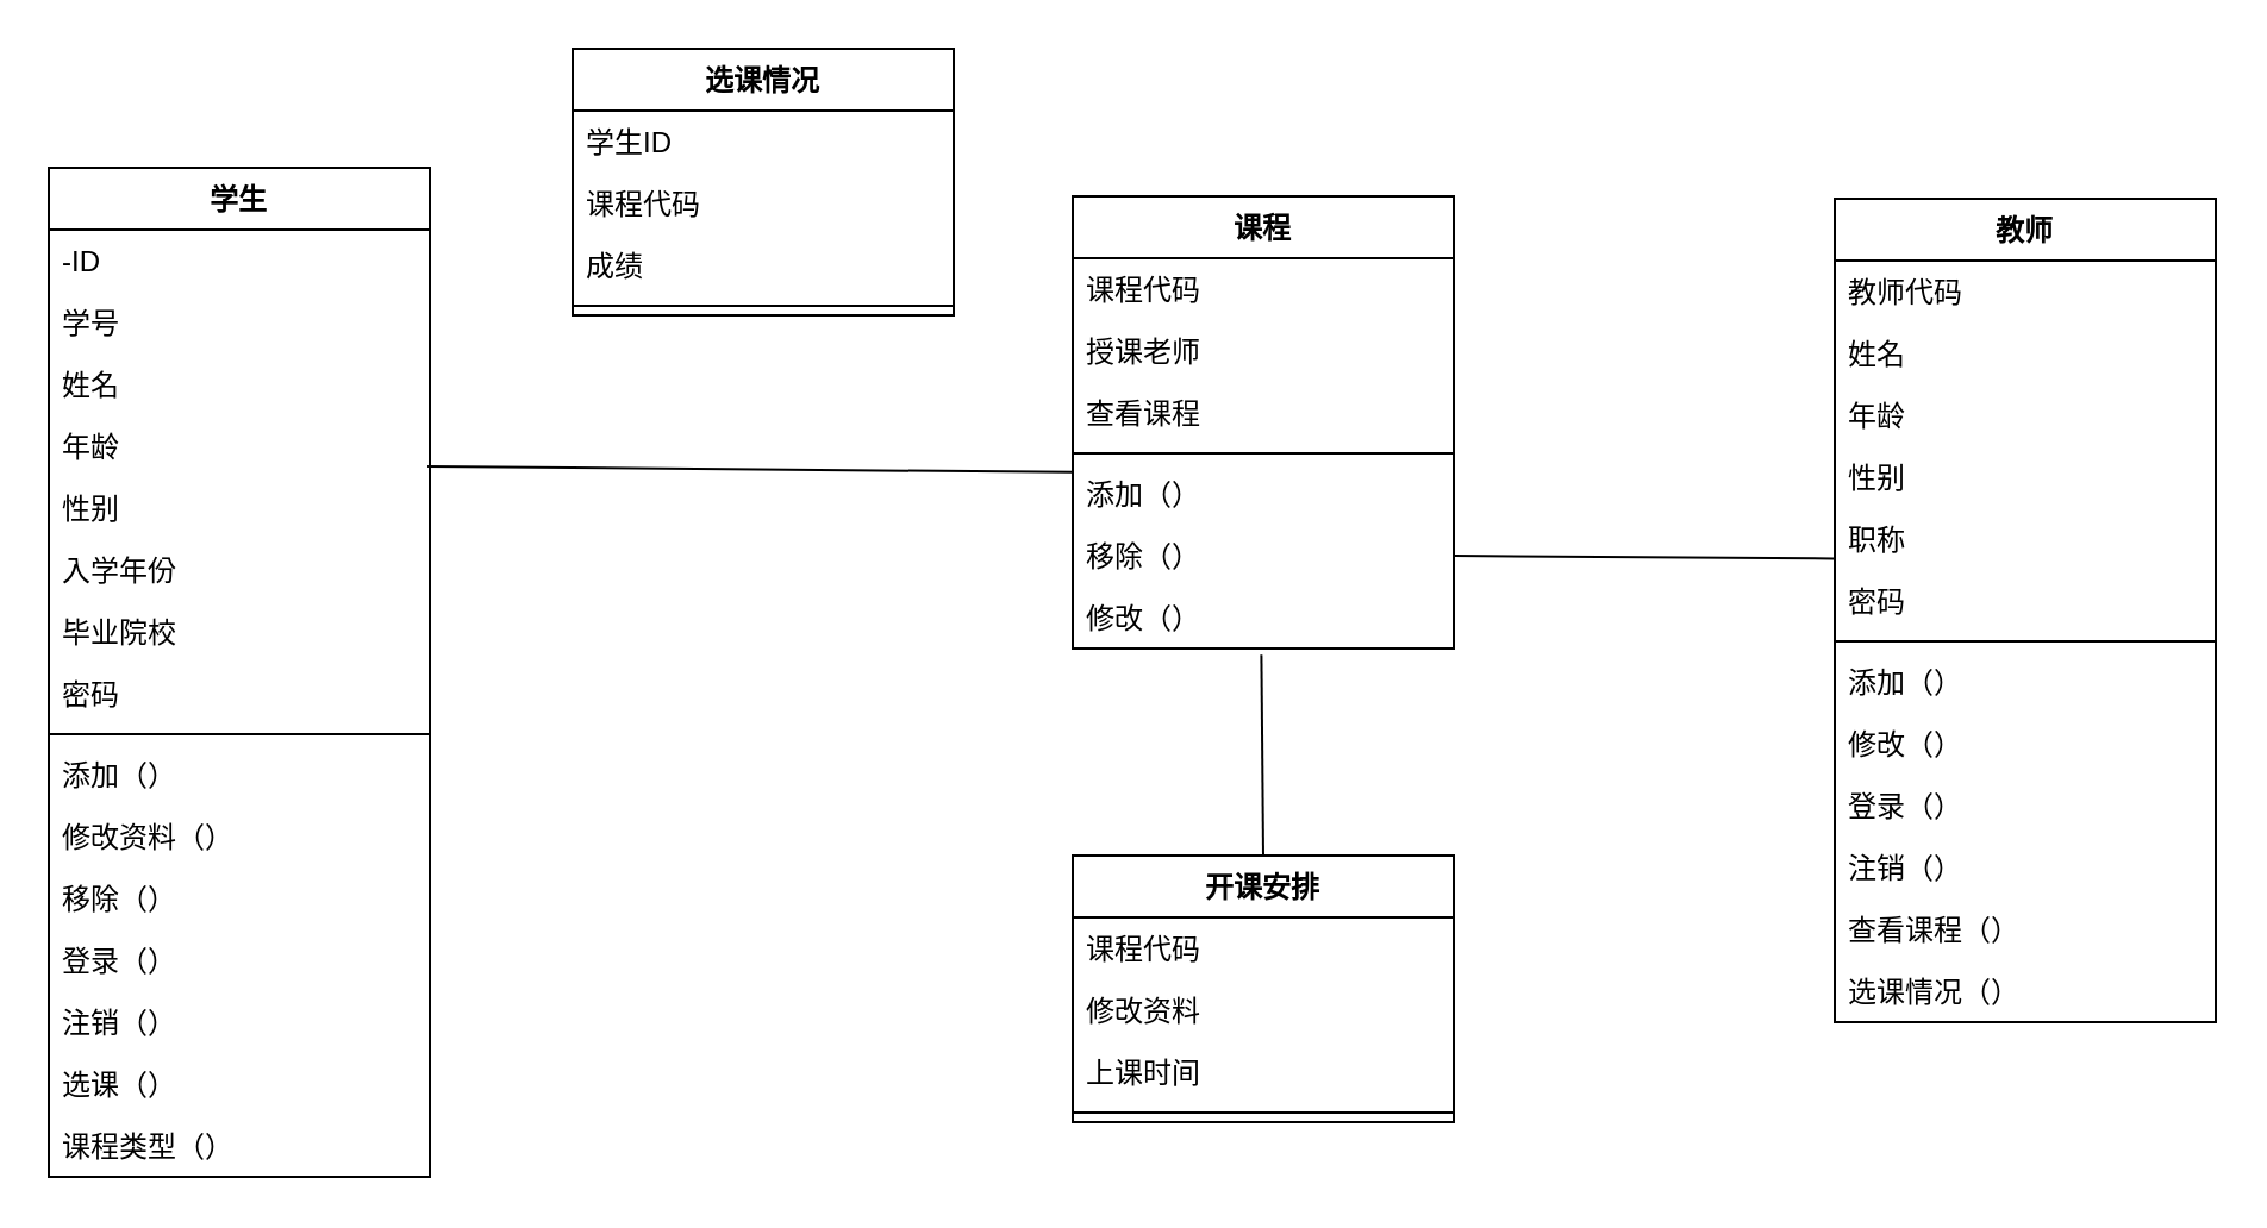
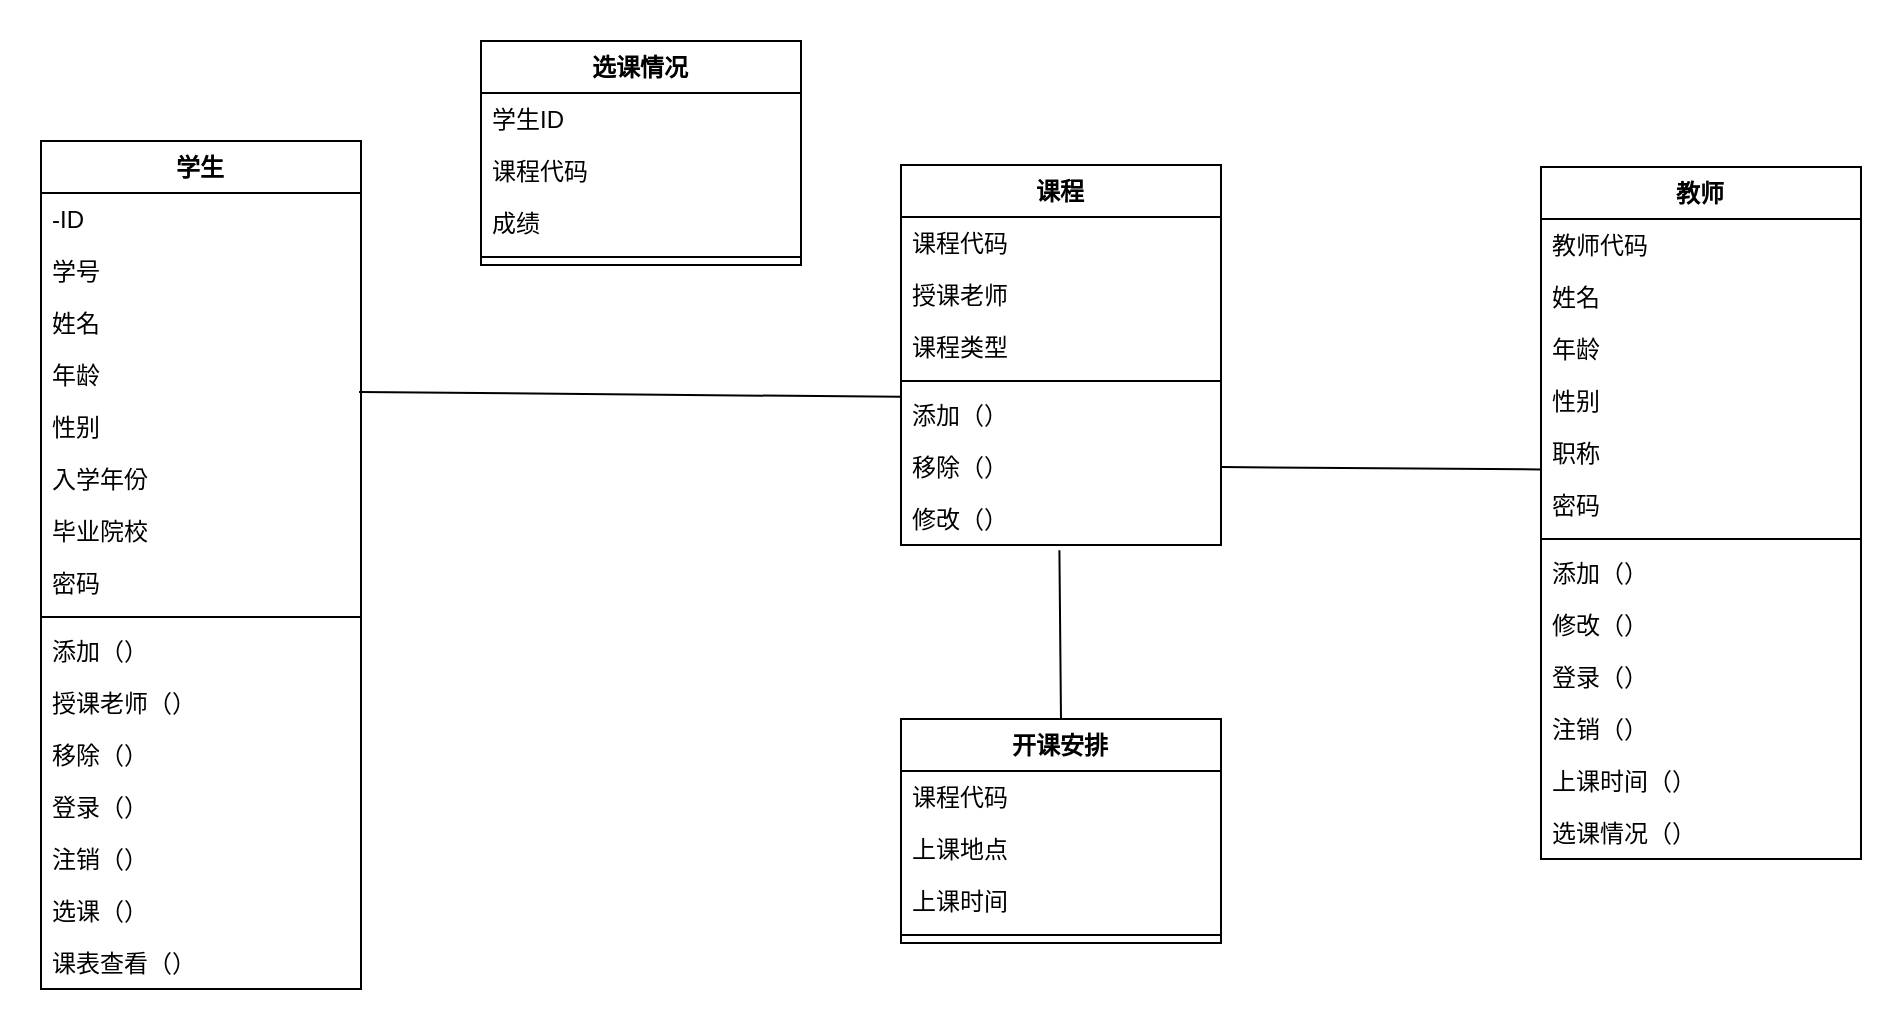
  <mxCell id="0" />
  <mxCell id="1" parent="0" />
  <mxCell id="2" value="学生" style="swimlane;fontStyle=1;align=center;verticalAlign=top;childLayout=stackLayout;horizontal=1;startSize=26;horizontalStack=0;resizeParent=1;resizeParentMax=0;resizeLast=0;collapsible=1;marginBottom=0;" vertex="1" parent="1"><mxGeometry x="20" y="70" width="160" height="424" as="geometry"><mxRectangle x="40" y="340" width="60" height="26" as="alternateBounds" /></mxGeometry></mxCell>
  <mxCell id="3" value="-ID" style="text;strokeColor=none;fillColor=none;align=left;verticalAlign=top;spacingLeft=4;spacingRight=4;overflow=hidden;rotatable=0;points=[[0,0.5],[1,0.5]];portConstraint=eastwest;" vertex="1" parent="2"><mxGeometry y="26" width="160" height="26" as="geometry" /></mxCell>
  <mxCell id="4" value="学号" style="text;strokeColor=none;fillColor=none;align=left;verticalAlign=top;spacingLeft=4;spacingRight=4;overflow=hidden;rotatable=0;points=[[0,0.5],[1,0.5]];portConstraint=eastwest;" vertex="1" parent="2"><mxGeometry y="52" width="160" height="26" as="geometry" /></mxCell>
  <mxCell id="5" value="姓名" style="text;strokeColor=none;fillColor=none;align=left;verticalAlign=top;spacingLeft=4;spacingRight=4;overflow=hidden;rotatable=0;points=[[0,0.5],[1,0.5]];portConstraint=eastwest;" vertex="1" parent="2"><mxGeometry y="78" width="160" height="26" as="geometry" /></mxCell>
  <mxCell id="6" value="年龄" style="text;strokeColor=none;fillColor=none;align=left;verticalAlign=top;spacingLeft=4;spacingRight=4;overflow=hidden;rotatable=0;points=[[0,0.5],[1,0.5]];portConstraint=eastwest;" vertex="1" parent="2"><mxGeometry y="104" width="160" height="26" as="geometry" /></mxCell>
  <mxCell id="7" value="性别" style="text;strokeColor=none;fillColor=none;align=left;verticalAlign=top;spacingLeft=4;spacingRight=4;overflow=hidden;rotatable=0;points=[[0,0.5],[1,0.5]];portConstraint=eastwest;" vertex="1" parent="2"><mxGeometry y="130" width="160" height="26" as="geometry" /></mxCell>
  <mxCell id="8" value="入学年份" style="text;strokeColor=none;fillColor=none;align=left;verticalAlign=top;spacingLeft=4;spacingRight=4;overflow=hidden;rotatable=0;points=[[0,0.5],[1,0.5]];portConstraint=eastwest;" vertex="1" parent="2"><mxGeometry y="156" width="160" height="26" as="geometry" /></mxCell>
  <mxCell id="9" value="毕业院校" style="text;strokeColor=none;fillColor=none;align=left;verticalAlign=top;spacingLeft=4;spacingRight=4;overflow=hidden;rotatable=0;points=[[0,0.5],[1,0.5]];portConstraint=eastwest;" vertex="1" parent="2"><mxGeometry y="182" width="160" height="26" as="geometry" /></mxCell>
  <mxCell id="10" value="密码" style="text;strokeColor=none;fillColor=none;align=left;verticalAlign=top;spacingLeft=4;spacingRight=4;overflow=hidden;rotatable=0;points=[[0,0.5],[1,0.5]];portConstraint=eastwest;" vertex="1" parent="2"><mxGeometry y="208" width="160" height="26" as="geometry" /></mxCell>
  <mxCell id="11" value="" style="line;strokeWidth=1;fillColor=none;align=left;verticalAlign=middle;spacingTop=-1;spacingLeft=3;spacingRight=3;rotatable=0;labelPosition=right;points=[];portConstraint=eastwest;" vertex="1" parent="2"><mxGeometry y="234" width="160" height="8" as="geometry" /></mxCell>
  <mxCell id="12" value="添加（）" style="text;strokeColor=none;fillColor=none;align=left;verticalAlign=top;spacingLeft=4;spacingRight=4;overflow=hidden;rotatable=0;points=[[0,0.5],[1,0.5]];portConstraint=eastwest;" vertex="1" parent="2"><mxGeometry y="242" width="160" height="26" as="geometry" /></mxCell>
- <mxCell id="13" value="修改资料（）" style="text;strokeColor=none;fillColor=none;align=left;verticalAlign=top;spacingLeft=4;spacingRight=4;overflow=hidden;rotatable=0;points=[[0,0.5],[1,0.5]];portConstraint=eastwest;" vertex="1" parent="2"><mxGeometry y="268" width="160" height="26" as="geometry" /></mxCell>
+ <mxCell id="13" value="授课老师（）" style="text;strokeColor=none;fillColor=none;align=left;verticalAlign=top;spacingLeft=4;spacingRight=4;overflow=hidden;rotatable=0;points=[[0,0.5],[1,0.5]];portConstraint=eastwest;" vertex="1" parent="2"><mxGeometry y="268" width="160" height="26" as="geometry" /></mxCell>
  <mxCell id="14" value="移除（）" style="text;strokeColor=none;fillColor=none;align=left;verticalAlign=top;spacingLeft=4;spacingRight=4;overflow=hidden;rotatable=0;points=[[0,0.5],[1,0.5]];portConstraint=eastwest;" vertex="1" parent="2"><mxGeometry y="294" width="160" height="26" as="geometry" /></mxCell>
  <mxCell id="15" value="登录（）" style="text;strokeColor=none;fillColor=none;align=left;verticalAlign=top;spacingLeft=4;spacingRight=4;overflow=hidden;rotatable=0;points=[[0,0.5],[1,0.5]];portConstraint=eastwest;" vertex="1" parent="2"><mxGeometry y="320" width="160" height="26" as="geometry" /></mxCell>
  <mxCell id="16" value="注销（）" style="text;strokeColor=none;fillColor=none;align=left;verticalAlign=top;spacingLeft=4;spacingRight=4;overflow=hidden;rotatable=0;points=[[0,0.5],[1,0.5]];portConstraint=eastwest;" vertex="1" parent="2"><mxGeometry y="346" width="160" height="26" as="geometry" /></mxCell>
  <mxCell id="17" value="选课（）" style="text;strokeColor=none;fillColor=none;align=left;verticalAlign=top;spacingLeft=4;spacingRight=4;overflow=hidden;rotatable=0;points=[[0,0.5],[1,0.5]];portConstraint=eastwest;" vertex="1" parent="2"><mxGeometry y="372" width="160" height="26" as="geometry" /></mxCell>
- <mxCell id="18" value="课程类型（）" style="text;strokeColor=none;fillColor=none;align=left;verticalAlign=top;spacingLeft=4;spacingRight=4;overflow=hidden;rotatable=0;points=[[0,0.5],[1,0.5]];portConstraint=eastwest;" vertex="1" parent="2"><mxGeometry y="398" width="160" height="26" as="geometry" /></mxCell>
+ <mxCell id="18" value="课表查看（）" style="text;strokeColor=none;fillColor=none;align=left;verticalAlign=top;spacingLeft=4;spacingRight=4;overflow=hidden;rotatable=0;points=[[0,0.5],[1,0.5]];portConstraint=eastwest;" vertex="1" parent="2"><mxGeometry y="398" width="160" height="26" as="geometry" /></mxCell>
  <mxCell id="19" value="选课情况" style="swimlane;fontStyle=1;align=center;verticalAlign=top;childLayout=stackLayout;horizontal=1;startSize=26;horizontalStack=0;resizeParent=1;resizeParentMax=0;resizeLast=0;collapsible=1;marginBottom=0;" vertex="1" parent="1"><mxGeometry x="240" y="20" width="160" height="112" as="geometry" /></mxCell>
  <mxCell id="20" value="学生ID" style="text;strokeColor=none;fillColor=none;align=left;verticalAlign=top;spacingLeft=4;spacingRight=4;overflow=hidden;rotatable=0;points=[[0,0.5],[1,0.5]];portConstraint=eastwest;" vertex="1" parent="19"><mxGeometry y="26" width="160" height="26" as="geometry" /></mxCell>
  <mxCell id="21" value="课程代码" style="text;strokeColor=none;fillColor=none;align=left;verticalAlign=top;spacingLeft=4;spacingRight=4;overflow=hidden;rotatable=0;points=[[0,0.5],[1,0.5]];portConstraint=eastwest;" vertex="1" parent="19"><mxGeometry y="52" width="160" height="26" as="geometry" /></mxCell>
  <mxCell id="22" value="成绩" style="text;strokeColor=none;fillColor=none;align=left;verticalAlign=top;spacingLeft=4;spacingRight=4;overflow=hidden;rotatable=0;points=[[0,0.5],[1,0.5]];portConstraint=eastwest;" vertex="1" parent="19"><mxGeometry y="78" width="160" height="26" as="geometry" /></mxCell>
  <mxCell id="23" value="" style="line;strokeWidth=1;fillColor=none;align=left;verticalAlign=middle;spacingTop=-1;spacingLeft=3;spacingRight=3;rotatable=0;labelPosition=right;points=[];portConstraint=eastwest;" vertex="1" parent="19"><mxGeometry y="104" width="160" height="8" as="geometry" /></mxCell>
  <mxCell id="24" value="课程" style="swimlane;fontStyle=1;align=center;verticalAlign=top;childLayout=stackLayout;horizontal=1;startSize=26;horizontalStack=0;resizeParent=1;resizeParentMax=0;resizeLast=0;collapsible=1;marginBottom=0;" vertex="1" parent="1"><mxGeometry x="450" y="82" width="160" height="190" as="geometry" /></mxCell>
  <mxCell id="25" value="课程代码" style="text;strokeColor=none;fillColor=none;align=left;verticalAlign=top;spacingLeft=4;spacingRight=4;overflow=hidden;rotatable=0;points=[[0,0.5],[1,0.5]];portConstraint=eastwest;" vertex="1" parent="24"><mxGeometry y="26" width="160" height="26" as="geometry" /></mxCell>
  <mxCell id="26" value="授课老师" style="text;strokeColor=none;fillColor=none;align=left;verticalAlign=top;spacingLeft=4;spacingRight=4;overflow=hidden;rotatable=0;points=[[0,0.5],[1,0.5]];portConstraint=eastwest;" vertex="1" parent="24"><mxGeometry y="52" width="160" height="26" as="geometry" /></mxCell>
- <mxCell id="27" value="查看课程" style="text;strokeColor=none;fillColor=none;align=left;verticalAlign=top;spacingLeft=4;spacingRight=4;overflow=hidden;rotatable=0;points=[[0,0.5],[1,0.5]];portConstraint=eastwest;" vertex="1" parent="24"><mxGeometry y="78" width="160" height="26" as="geometry" /></mxCell>
+ <mxCell id="27" value="课程类型" style="text;strokeColor=none;fillColor=none;align=left;verticalAlign=top;spacingLeft=4;spacingRight=4;overflow=hidden;rotatable=0;points=[[0,0.5],[1,0.5]];portConstraint=eastwest;" vertex="1" parent="24"><mxGeometry y="78" width="160" height="26" as="geometry" /></mxCell>
  <mxCell id="28" value="" style="line;strokeWidth=1;fillColor=none;align=left;verticalAlign=middle;spacingTop=-1;spacingLeft=3;spacingRight=3;rotatable=0;labelPosition=right;points=[];portConstraint=eastwest;" vertex="1" parent="24"><mxGeometry y="104" width="160" height="8" as="geometry" /></mxCell>
  <mxCell id="29" value="添加（）" style="text;strokeColor=none;fillColor=none;align=left;verticalAlign=top;spacingLeft=4;spacingRight=4;overflow=hidden;rotatable=0;points=[[0,0.5],[1,0.5]];portConstraint=eastwest;" vertex="1" parent="24"><mxGeometry y="112" width="160" height="26" as="geometry" /></mxCell>
  <mxCell id="30" value="移除（）" style="text;strokeColor=none;fillColor=none;align=left;verticalAlign=top;spacingLeft=4;spacingRight=4;overflow=hidden;rotatable=0;points=[[0,0.5],[1,0.5]];portConstraint=eastwest;" vertex="1" parent="24"><mxGeometry y="138" width="160" height="26" as="geometry" /></mxCell>
  <mxCell id="31" value="修改（）" style="text;strokeColor=none;fillColor=none;align=left;verticalAlign=top;spacingLeft=4;spacingRight=4;overflow=hidden;rotatable=0;points=[[0,0.5],[1,0.5]];portConstraint=eastwest;" vertex="1" parent="24"><mxGeometry y="164" width="160" height="26" as="geometry" /></mxCell>
  <mxCell id="32" value="" style="endArrow=none;html=1;rounded=0;entryX=0;entryY=0.151;entryDx=0;entryDy=0;exitX=0.994;exitY=-0.173;exitDx=0;exitDy=0;entryPerimeter=0;exitPerimeter=0;" edge="1" parent="1" source="7" target="29"><mxGeometry width="50" height="50" relative="1" as="geometry"><mxPoint x="190" y="190" as="sourcePoint" /><mxPoint x="440" y="190" as="targetPoint" /></mxGeometry></mxCell>
  <mxCell id="33" value="开课安排" style="swimlane;fontStyle=1;align=center;verticalAlign=top;childLayout=stackLayout;horizontal=1;startSize=26;horizontalStack=0;resizeParent=1;resizeParentMax=0;resizeLast=0;collapsible=1;marginBottom=0;" vertex="1" parent="1"><mxGeometry x="450" y="359" width="160" height="112" as="geometry" /></mxCell>
  <mxCell id="34" value="课程代码" style="text;strokeColor=none;fillColor=none;align=left;verticalAlign=top;spacingLeft=4;spacingRight=4;overflow=hidden;rotatable=0;points=[[0,0.5],[1,0.5]];portConstraint=eastwest;" vertex="1" parent="33"><mxGeometry y="26" width="160" height="26" as="geometry" /></mxCell>
- <mxCell id="35" value="修改资料" style="text;strokeColor=none;fillColor=none;align=left;verticalAlign=top;spacingLeft=4;spacingRight=4;overflow=hidden;rotatable=0;points=[[0,0.5],[1,0.5]];portConstraint=eastwest;" vertex="1" parent="33"><mxGeometry y="52" width="160" height="26" as="geometry" /></mxCell>
+ <mxCell id="35" value="上课地点" style="text;strokeColor=none;fillColor=none;align=left;verticalAlign=top;spacingLeft=4;spacingRight=4;overflow=hidden;rotatable=0;points=[[0,0.5],[1,0.5]];portConstraint=eastwest;" vertex="1" parent="33"><mxGeometry y="52" width="160" height="26" as="geometry" /></mxCell>
  <mxCell id="36" value="上课时间" style="text;strokeColor=none;fillColor=none;align=left;verticalAlign=top;spacingLeft=4;spacingRight=4;overflow=hidden;rotatable=0;points=[[0,0.5],[1,0.5]];portConstraint=eastwest;" vertex="1" parent="33"><mxGeometry y="78" width="160" height="26" as="geometry" /></mxCell>
  <mxCell id="37" value="" style="line;strokeWidth=1;fillColor=none;align=left;verticalAlign=middle;spacingTop=-1;spacingLeft=3;spacingRight=3;rotatable=0;labelPosition=right;points=[];portConstraint=eastwest;" vertex="1" parent="33"><mxGeometry y="104" width="160" height="8" as="geometry" /></mxCell>
  <mxCell id="38" value="" style="endArrow=none;html=1;rounded=0;entryX=0.495;entryY=1.099;entryDx=0;entryDy=0;entryPerimeter=0;exitX=0.5;exitY=0;exitDx=0;exitDy=0;" edge="1" parent="1" source="33" target="31"><mxGeometry width="50" height="50" relative="1" as="geometry"><mxPoint x="380" y="300" as="sourcePoint" /><mxPoint x="430" y="250" as="targetPoint" /></mxGeometry></mxCell>
  <mxCell id="39" value="教师" style="swimlane;fontStyle=1;align=center;verticalAlign=top;childLayout=stackLayout;horizontal=1;startSize=26;horizontalStack=0;resizeParent=1;resizeParentMax=0;resizeLast=0;collapsible=1;marginBottom=0;" vertex="1" parent="1"><mxGeometry x="770" y="83" width="160" height="346" as="geometry" /></mxCell>
  <mxCell id="40" value="教师代码" style="text;strokeColor=none;fillColor=none;align=left;verticalAlign=top;spacingLeft=4;spacingRight=4;overflow=hidden;rotatable=0;points=[[0,0.5],[1,0.5]];portConstraint=eastwest;" vertex="1" parent="39"><mxGeometry y="26" width="160" height="26" as="geometry" /></mxCell>
  <mxCell id="41" value="姓名" style="text;strokeColor=none;fillColor=none;align=left;verticalAlign=top;spacingLeft=4;spacingRight=4;overflow=hidden;rotatable=0;points=[[0,0.5],[1,0.5]];portConstraint=eastwest;" vertex="1" parent="39"><mxGeometry y="52" width="160" height="26" as="geometry" /></mxCell>
  <mxCell id="42" value="年龄" style="text;strokeColor=none;fillColor=none;align=left;verticalAlign=top;spacingLeft=4;spacingRight=4;overflow=hidden;rotatable=0;points=[[0,0.5],[1,0.5]];portConstraint=eastwest;" vertex="1" parent="39"><mxGeometry y="78" width="160" height="26" as="geometry" /></mxCell>
  <mxCell id="43" value="性别" style="text;strokeColor=none;fillColor=none;align=left;verticalAlign=top;spacingLeft=4;spacingRight=4;overflow=hidden;rotatable=0;points=[[0,0.5],[1,0.5]];portConstraint=eastwest;" vertex="1" parent="39"><mxGeometry y="104" width="160" height="26" as="geometry" /></mxCell>
  <mxCell id="44" value="职称" style="text;strokeColor=none;fillColor=none;align=left;verticalAlign=top;spacingLeft=4;spacingRight=4;overflow=hidden;rotatable=0;points=[[0,0.5],[1,0.5]];portConstraint=eastwest;" vertex="1" parent="39"><mxGeometry y="130" width="160" height="26" as="geometry" /></mxCell>
  <mxCell id="45" value="密码" style="text;strokeColor=none;fillColor=none;align=left;verticalAlign=top;spacingLeft=4;spacingRight=4;overflow=hidden;rotatable=0;points=[[0,0.5],[1,0.5]];portConstraint=eastwest;" vertex="1" parent="39"><mxGeometry y="156" width="160" height="26" as="geometry" /></mxCell>
  <mxCell id="46" value="" style="line;strokeWidth=1;fillColor=none;align=left;verticalAlign=middle;spacingTop=-1;spacingLeft=3;spacingRight=3;rotatable=0;labelPosition=right;points=[];portConstraint=eastwest;" vertex="1" parent="39"><mxGeometry y="182" width="160" height="8" as="geometry" /></mxCell>
  <mxCell id="47" value="添加（）" style="text;strokeColor=none;fillColor=none;align=left;verticalAlign=top;spacingLeft=4;spacingRight=4;overflow=hidden;rotatable=0;points=[[0,0.5],[1,0.5]];portConstraint=eastwest;" vertex="1" parent="39"><mxGeometry y="190" width="160" height="26" as="geometry" /></mxCell>
  <mxCell id="48" value="修改（）" style="text;strokeColor=none;fillColor=none;align=left;verticalAlign=top;spacingLeft=4;spacingRight=4;overflow=hidden;rotatable=0;points=[[0,0.5],[1,0.5]];portConstraint=eastwest;" vertex="1" parent="39"><mxGeometry y="216" width="160" height="26" as="geometry" /></mxCell>
  <mxCell id="49" value="登录（）" style="text;strokeColor=none;fillColor=none;align=left;verticalAlign=top;spacingLeft=4;spacingRight=4;overflow=hidden;rotatable=0;points=[[0,0.5],[1,0.5]];portConstraint=eastwest;" vertex="1" parent="39"><mxGeometry y="242" width="160" height="26" as="geometry" /></mxCell>
  <mxCell id="50" value="注销（）" style="text;strokeColor=none;fillColor=none;align=left;verticalAlign=top;spacingLeft=4;spacingRight=4;overflow=hidden;rotatable=0;points=[[0,0.5],[1,0.5]];portConstraint=eastwest;" vertex="1" parent="39"><mxGeometry y="268" width="160" height="26" as="geometry" /></mxCell>
- <mxCell id="51" value="查看课程（）" style="text;strokeColor=none;fillColor=none;align=left;verticalAlign=top;spacingLeft=4;spacingRight=4;overflow=hidden;rotatable=0;points=[[0,0.5],[1,0.5]];portConstraint=eastwest;" vertex="1" parent="39"><mxGeometry y="294" width="160" height="26" as="geometry" /></mxCell>
+ <mxCell id="51" value="上课时间（）" style="text;strokeColor=none;fillColor=none;align=left;verticalAlign=top;spacingLeft=4;spacingRight=4;overflow=hidden;rotatable=0;points=[[0,0.5],[1,0.5]];portConstraint=eastwest;" vertex="1" parent="39"><mxGeometry y="294" width="160" height="26" as="geometry" /></mxCell>
  <mxCell id="52" value="选课情况（）" style="text;strokeColor=none;fillColor=none;align=left;verticalAlign=top;spacingLeft=4;spacingRight=4;overflow=hidden;rotatable=0;points=[[0,0.5],[1,0.5]];portConstraint=eastwest;" vertex="1" parent="39"><mxGeometry y="320" width="160" height="26" as="geometry" /></mxCell>
  <mxCell id="53" value="" style="endArrow=none;html=1;rounded=0;exitX=1;exitY=0.5;exitDx=0;exitDy=0;entryX=-0.003;entryY=0.817;entryDx=0;entryDy=0;entryPerimeter=0;" edge="1" parent="1" source="30" target="44"><mxGeometry width="50" height="50" relative="1" as="geometry"><mxPoint x="710" y="300" as="sourcePoint" /><mxPoint x="760" y="250" as="targetPoint" /></mxGeometry></mxCell>
